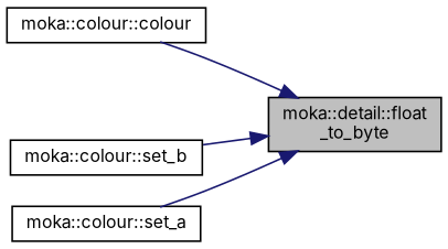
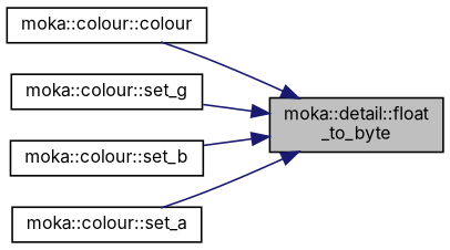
  digraph {
    fontname=Inter
    rankdir=RL
    node [color=black fillcolor=white fontname=Inter fontsize=10 shape=record style=filled]
    edge [color=midnightblue dir=back fontname=Inter fontsize=10 labelfontname=Helvetica labelfontsize=10 style=solid]
    n1 [fillcolor=grey75 fontcolor=black height=0.2 label="moka::detail::float\l_to_byte" width=0.4]
    n2 [height=0.2 label="moka::colour::colour" width=0.4]
+   n3 [height=0.2 label="moka::colour::set_g" width=0.4]
    n4 [height=0.2 label="moka::colour::set_b" width=0.4]
    n5 [height=0.2 label="moka::colour::set_a" width=0.4]
    n1 -> n2
+   n1 -> n3
    n1 -> n4
    n1 -> n5
  }
